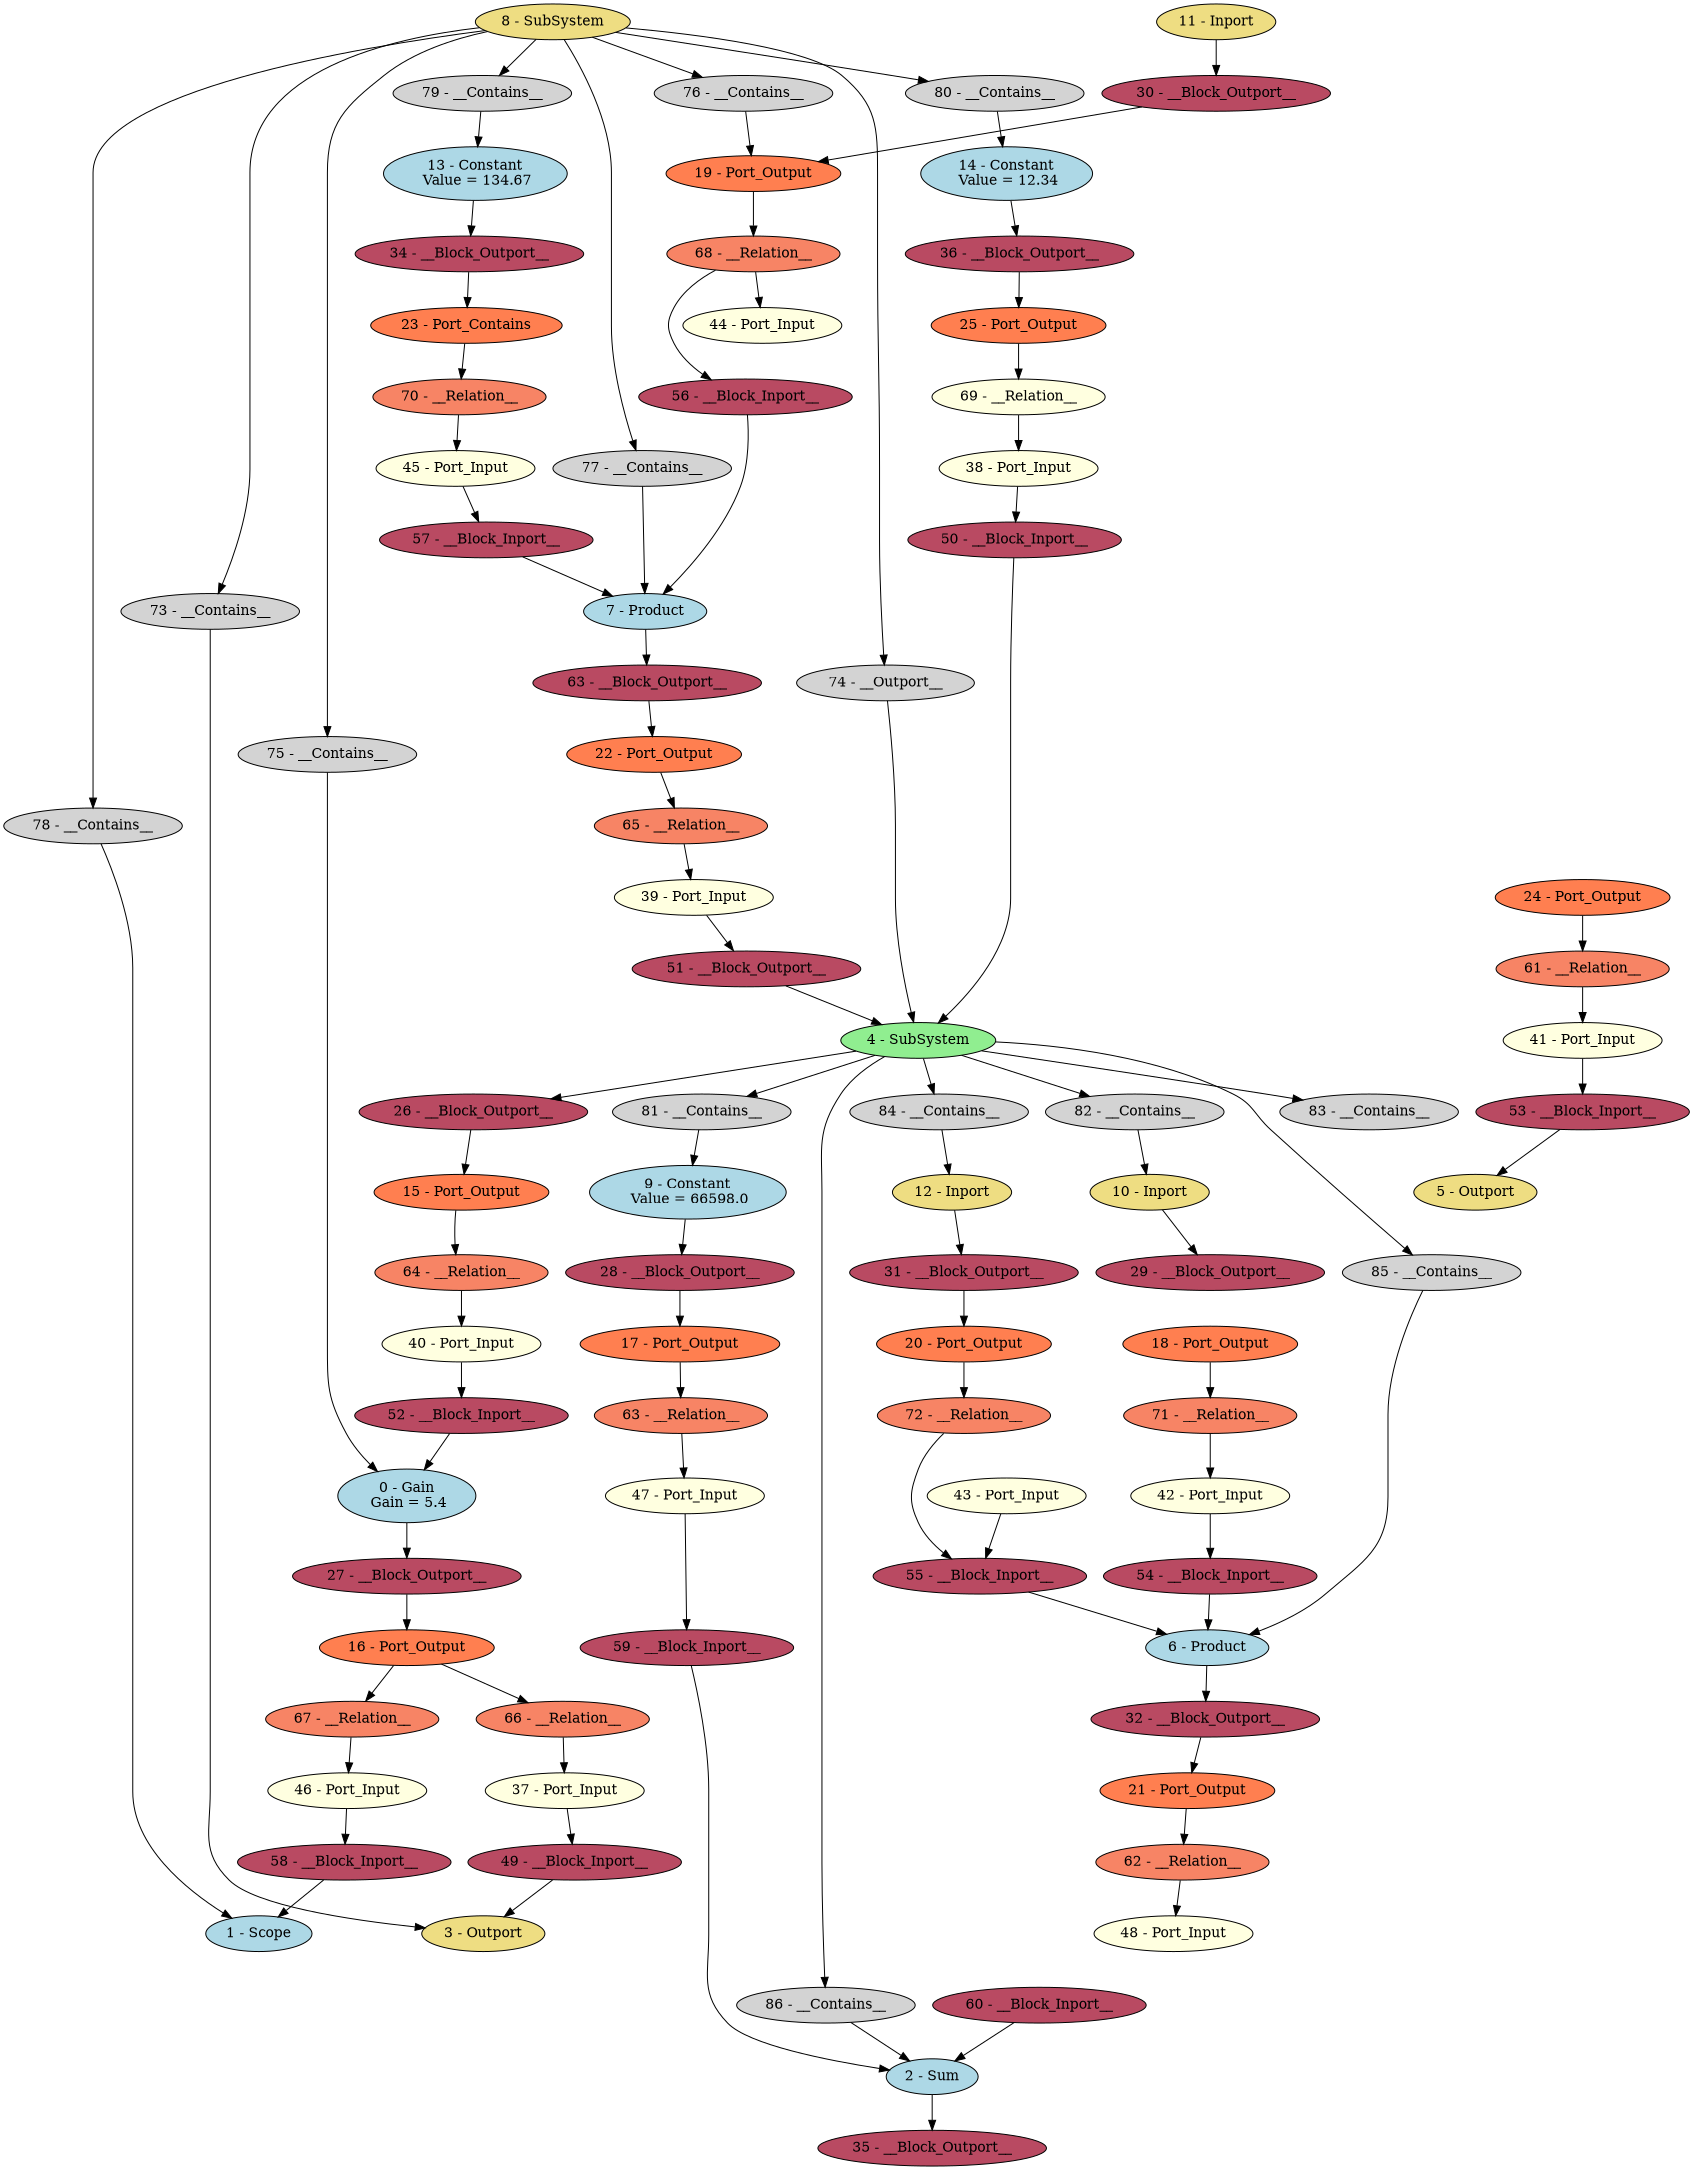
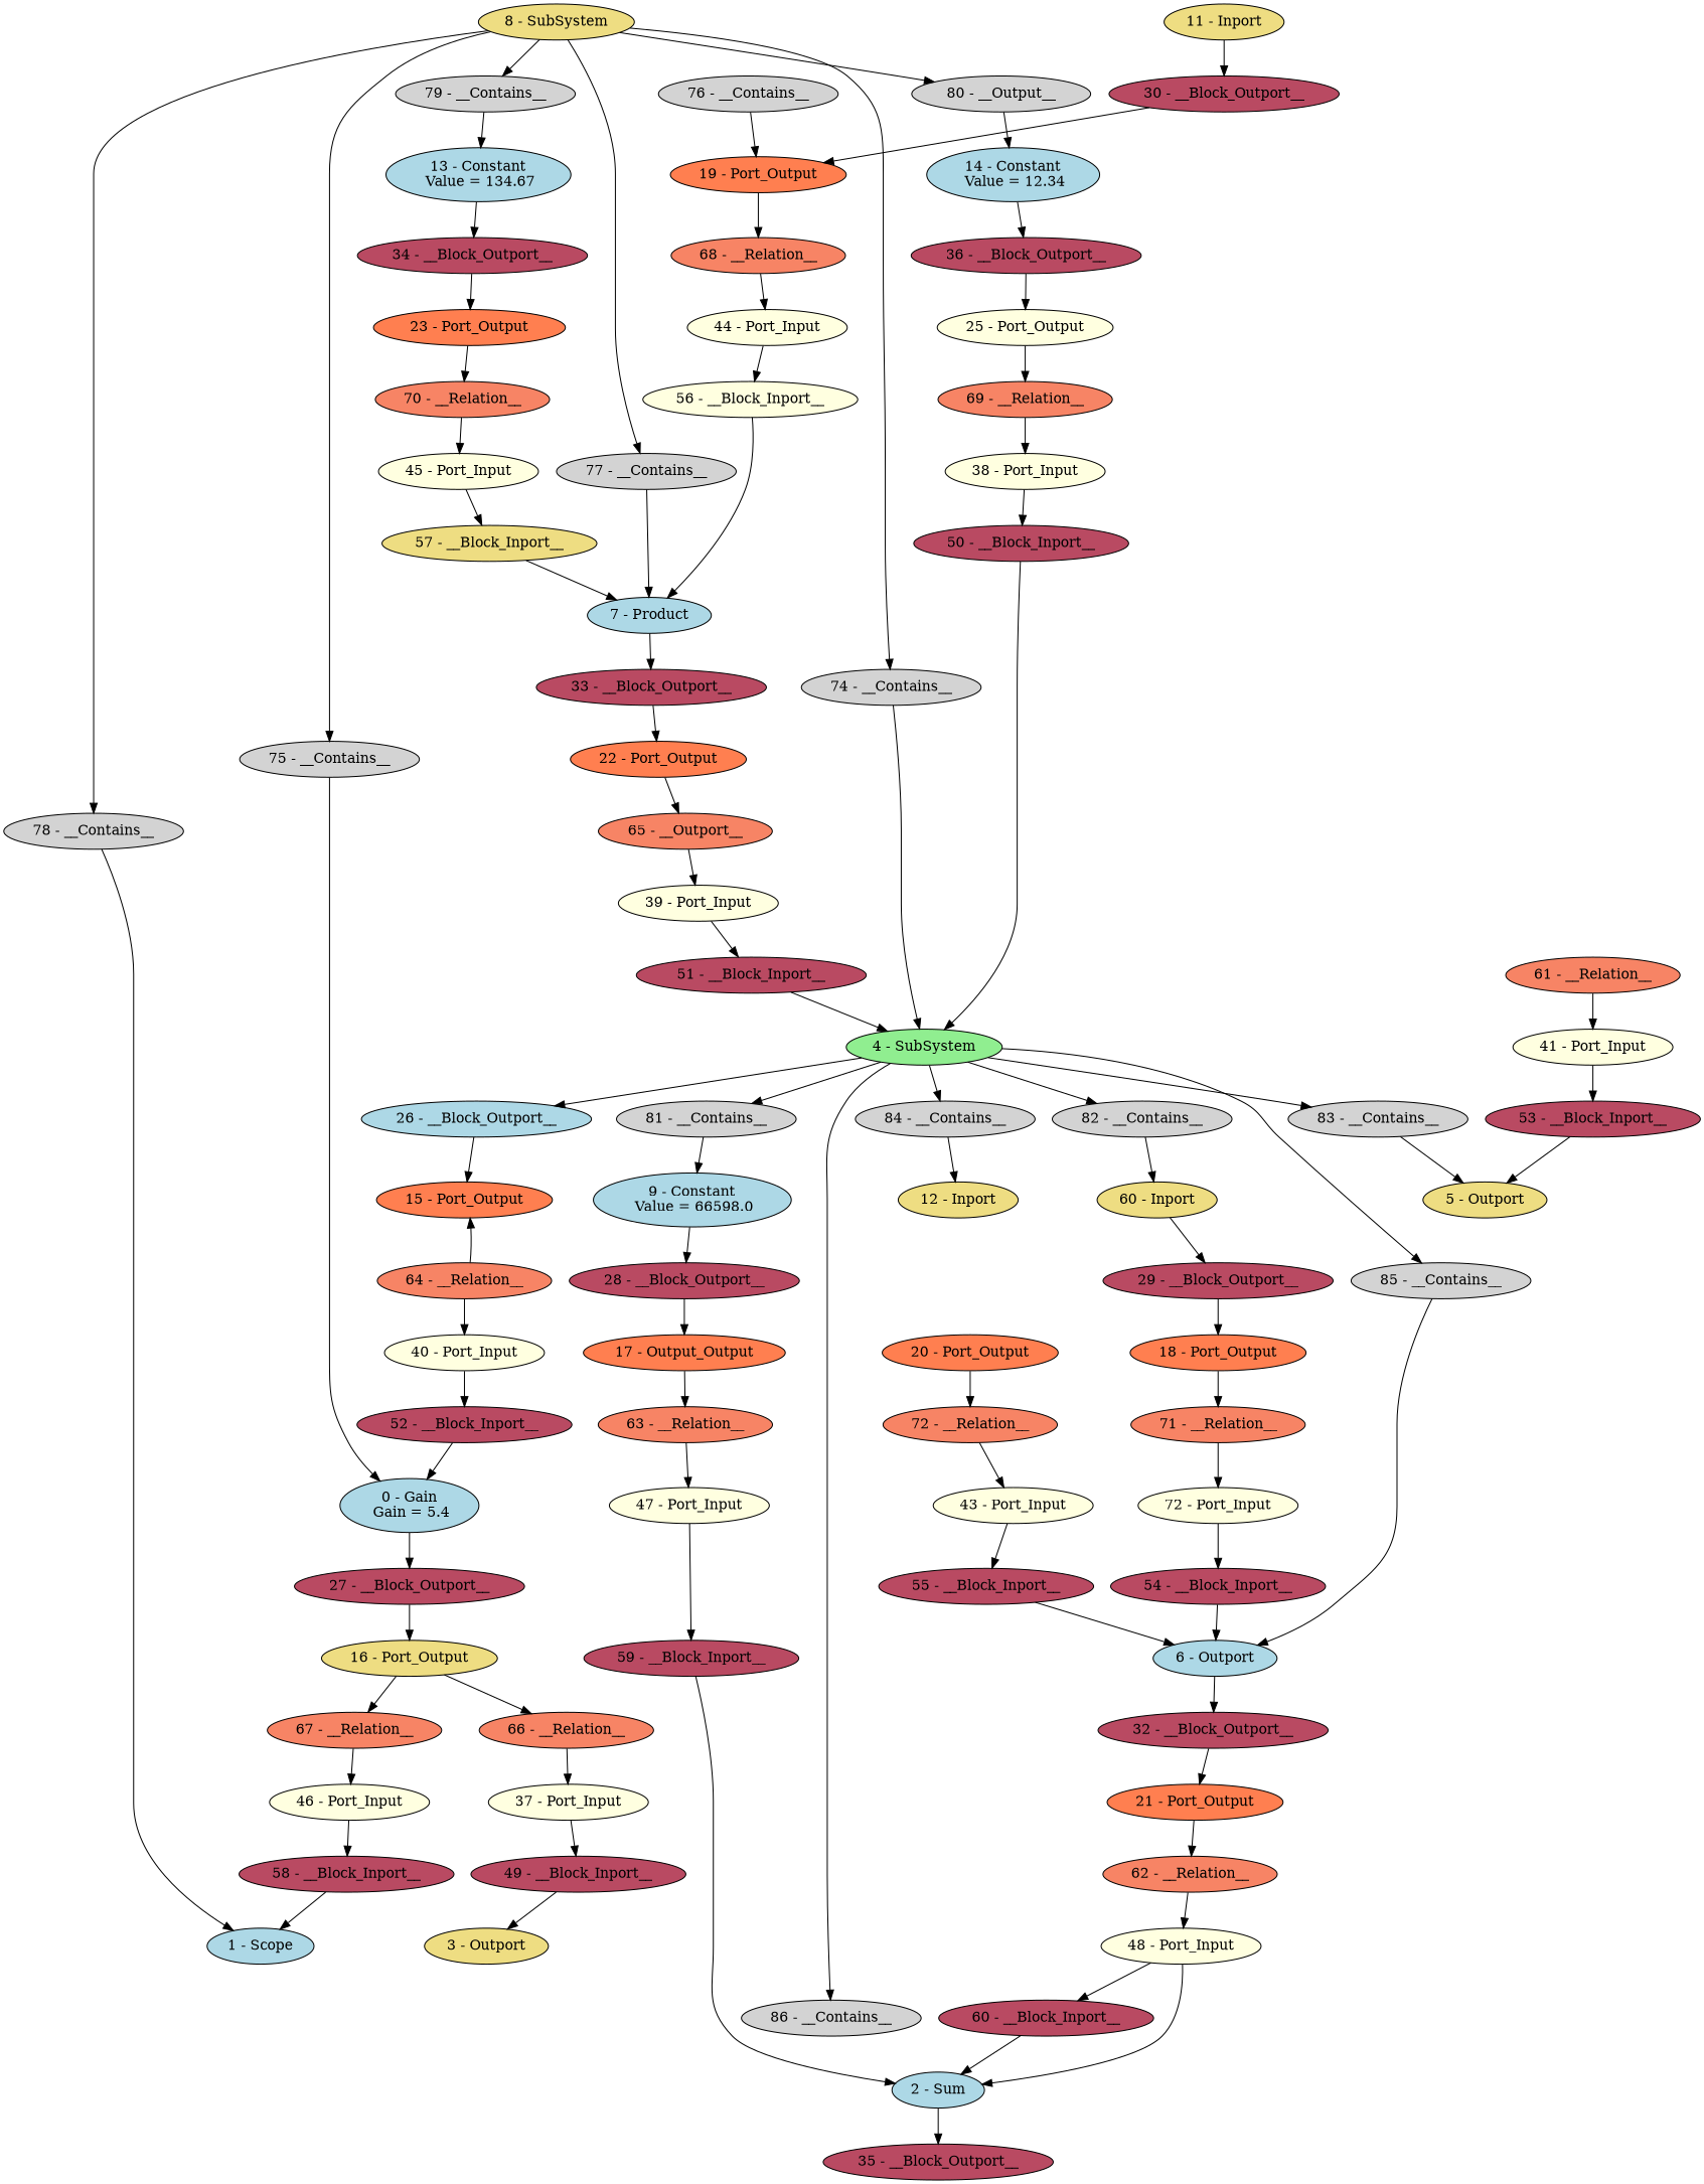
  digraph {
    node [fillcolor="#b94a62" style=filled]
    "0 - Gain\n Gain = 5.4" [fillcolor=lightblue]
    "27 - __Block_Outport__"
-   "16 - Port_Output" [fillcolor=coral]
+   "16 - Port_Output" [fillcolor=lightgoldenrod]
    "1 - Scope" [fillcolor=lightblue]
    "2 - Sum" [fillcolor=lightblue]
    "35 - __Block_Outport__"
    "3 - Outport" [fillcolor=lightgoldenrod]
    "4 - SubSystem" [fillcolor=lightgreen]
-   "26 - __Block_Outport__"
+   "26 - __Block_Outport__" [fillcolor=lightblue]
    "81 - __Contains__" [fillcolor=lightgray]
    "82 - __Contains__" [fillcolor=lightgray]
    "83 - __Contains__" [fillcolor=lightgray]
    "84 - __Contains__" [fillcolor=lightgray]
    "85 - __Contains__" [fillcolor=lightgray]
    "86 - __Contains__" [fillcolor=lightgray]
    "15 - Port_Output" [fillcolor=coral]
    "9 - Constant\n Value = 66598.0" [fillcolor=lightblue]
-   "10 - Inport" [fillcolor=lightgoldenrod]
+   "10 - Inport" [fillcolor=lightgoldenrod label="60 - Inport"]
    "5 - Outport" [fillcolor=lightgoldenrod]
    "12 - Inport" [fillcolor=lightgoldenrod]
-   "6 - Product" [fillcolor=lightblue]
+   "6 - Product" [fillcolor=lightblue label="6 - Outport"]
    "32 - __Block_Outport__"
    "21 - Port_Output" [fillcolor=coral]
    "7 - Product" [fillcolor=lightblue]
-   "33 - __Block_Outport__" [label="63 - __Block_Outport__"]
+   "33 - __Block_Outport__"
    "22 - Port_Output" [fillcolor=coral]
    "8 - SubSystem" [fillcolor=lightgoldenrod]
-   "73 - __Contains__" [fillcolor=lightgray]
-   "74 - __Contains__" [fillcolor=lightgray label="74 - __Outport__"]
+   "74 - __Contains__" [fillcolor=lightgray]
    "75 - __Contains__" [fillcolor=lightgray]
    "76 - __Contains__" [fillcolor=lightgray]
    "77 - __Contains__" [fillcolor=lightgray]
    "78 - __Contains__" [fillcolor=lightgray]
    "79 - __Contains__" [fillcolor=lightgray]
-   "80 - __Contains__" [fillcolor=lightgray]
+   "80 - __Contains__" [fillcolor=lightgray label="80 - __Output__"]
    "19 - Port_Output" [fillcolor=coral]
    "13 - Constant\n Value = 134.67" [fillcolor=lightblue]
    "14 - Constant\n Value = 12.34" [fillcolor=lightblue]
    "28 - __Block_Outport__"
-   "17 - Port_Output" [fillcolor=coral]
+   "17 - Port_Output" [fillcolor=coral label="17 - Output_Output"]
    "29 - __Block_Outport__"
    "18 - Port_Output" [fillcolor=coral]
    "11 - Inport" [fillcolor=lightgoldenrod]
    "30 - __Block_Outport__"
-   "31 - __Block_Outport__"
    "20 - Port_Output" [fillcolor=coral]
    "34 - __Block_Outport__"
-   "23 - Port_Output" [fillcolor=coral label="23 - Port_Contains"]
+   "23 - Port_Output" [fillcolor=coral]
    "36 - __Block_Outport__"
-   "25 - Port_Output" [fillcolor=coral]
+   "25 - Port_Output" [fillcolor=lightyellow]
    "64 - __Relation__" [fillcolor="#f78465"]
    "40 - Port_Input" [fillcolor=lightyellow]
    "66 - __Relation__" [fillcolor="#f78465"]
    "67 - __Relation__" [fillcolor="#f78465"]
    "37 - Port_Input" [fillcolor=lightyellow]
    "46 - Port_Input" [fillcolor=lightyellow]
    "63 - __Relation__" [fillcolor="#f78465"]
    "47 - Port_Input" [fillcolor=lightyellow]
    "71 - __Relation__" [fillcolor="#f78465"]
-   "42 - Port_Input" [fillcolor=lightyellow]
+   "42 - Port_Input" [fillcolor=lightyellow label="72 - Port_Input"]
    "68 - __Relation__" [fillcolor="#f78465"]
    "44 - Port_Input" [fillcolor=lightyellow]
    "72 - __Relation__" [fillcolor="#f78465"]
    "43 - Port_Input" [fillcolor=lightyellow]
    "62 - __Relation__" [fillcolor="#f78465"]
    "48 - Port_Input" [fillcolor=lightyellow]
-   "65 - __Relation__" [fillcolor="#f78465"]
+   "65 - __Relation__" [fillcolor="#f78465" label="65 - __Outport__"]
    "39 - Port_Input" [fillcolor=lightyellow]
    "70 - __Relation__" [fillcolor="#f78465"]
    "45 - Port_Input" [fillcolor=lightyellow]
-   "24 - Port_Output" [fillcolor=coral]
    "61 - __Relation__" [fillcolor="#f78465"]
    "41 - Port_Input" [fillcolor=lightyellow]
-   "69 - __Relation__" [fillcolor=lightyellow]
+   "69 - __Relation__" [fillcolor="#f78465"]
    "38 - Port_Input" [fillcolor=lightyellow]
    "49 - __Block_Inport__"
    "50 - __Block_Inport__"
-   "51 - __Block_Inport__" [label="51 - __Block_Outport__"]
+   "51 - __Block_Inport__"
    "52 - __Block_Inport__"
    "53 - __Block_Inport__"
    "54 - __Block_Inport__"
    "55 - __Block_Inport__"
-   "56 - __Block_Inport__"
-   "57 - __Block_Inport__"
+   "56 - __Block_Inport__" [fillcolor=lightyellow]
+   "57 - __Block_Inport__" [fillcolor=lightgoldenrod]
    "58 - __Block_Inport__"
    "59 - __Block_Inport__"
    "60 - __Block_Inport__"
    "0 - Gain\n Gain = 5.4" -> "27 - __Block_Outport__"
    "27 - __Block_Outport__" -> "16 - Port_Output"
    "16 - Port_Output" -> "66 - __Relation__"
    "16 - Port_Output" -> "67 - __Relation__"
    "2 - Sum" -> "35 - __Block_Outport__"
    "4 - SubSystem" -> "26 - __Block_Outport__"
    "4 - SubSystem" -> "81 - __Contains__"
    "4 - SubSystem" -> "82 - __Contains__"
    "4 - SubSystem" -> "83 - __Contains__"
    "4 - SubSystem" -> "84 - __Contains__"
    "4 - SubSystem" -> "85 - __Contains__"
    "4 - SubSystem" -> "86 - __Contains__"
    "26 - __Block_Outport__" -> "15 - Port_Output"
    "81 - __Contains__" -> "9 - Constant\n Value = 66598.0"
    "82 - __Contains__" -> "10 - Inport"
+   "83 - __Contains__" -> "5 - Outport"
    "84 - __Contains__" -> "12 - Inport"
    "85 - __Contains__" -> "6 - Product"
-   "86 - __Contains__" -> "2 - Sum"
-   "15 - Port_Output" -> "64 - __Relation__"
+   "48 - Port_Input" -> "2 - Sum"
+   "64 - __Relation__" -> "15 - Port_Output"
    "9 - Constant\n Value = 66598.0" -> "28 - __Block_Outport__"
    "10 - Inport" -> "29 - __Block_Outport__"
-   "12 - Inport" -> "31 - __Block_Outport__"
    "6 - Product" -> "32 - __Block_Outport__"
    "32 - __Block_Outport__" -> "21 - Port_Output"
    "21 - Port_Output" -> "62 - __Relation__"
    "7 - Product" -> "33 - __Block_Outport__"
    "33 - __Block_Outport__" -> "22 - Port_Output"
    "22 - Port_Output" -> "65 - __Relation__"
-   "8 - SubSystem" -> "73 - __Contains__"
    "8 - SubSystem" -> "74 - __Contains__"
    "8 - SubSystem" -> "75 - __Contains__"
-   "8 - SubSystem" -> "76 - __Contains__"
    "8 - SubSystem" -> "77 - __Contains__"
    "8 - SubSystem" -> "78 - __Contains__"
    "8 - SubSystem" -> "79 - __Contains__"
    "8 - SubSystem" -> "80 - __Contains__"
-   "73 - __Contains__" -> "3 - Outport"
    "74 - __Contains__" -> "4 - SubSystem"
    "75 - __Contains__" -> "0 - Gain\n Gain = 5.4"
    "76 - __Contains__" -> "19 - Port_Output"
    "77 - __Contains__" -> "7 - Product"
    "78 - __Contains__" -> "1 - Scope"
    "79 - __Contains__" -> "13 - Constant\n Value = 134.67"
    "80 - __Contains__" -> "14 - Constant\n Value = 12.34"
    "19 - Port_Output" -> "68 - __Relation__"
    "13 - Constant\n Value = 134.67" -> "34 - __Block_Outport__"
    "14 - Constant\n Value = 12.34" -> "36 - __Block_Outport__"
    "28 - __Block_Outport__" -> "17 - Port_Output"
    "17 - Port_Output" -> "63 - __Relation__"
+   "29 - __Block_Outport__" -> "18 - Port_Output"
    "18 - Port_Output" -> "71 - __Relation__"
    "11 - Inport" -> "30 - __Block_Outport__"
    "30 - __Block_Outport__" -> "19 - Port_Output"
-   "31 - __Block_Outport__" -> "20 - Port_Output"
    "20 - Port_Output" -> "72 - __Relation__"
    "34 - __Block_Outport__" -> "23 - Port_Output"
    "23 - Port_Output" -> "70 - __Relation__"
    "36 - __Block_Outport__" -> "25 - Port_Output"
    "25 - Port_Output" -> "69 - __Relation__"
    "64 - __Relation__" -> "40 - Port_Input"
    "40 - Port_Input" -> "52 - __Block_Inport__"
    "66 - __Relation__" -> "37 - Port_Input"
    "67 - __Relation__" -> "46 - Port_Input"
    "37 - Port_Input" -> "49 - __Block_Inport__"
    "46 - Port_Input" -> "58 - __Block_Inport__"
    "63 - __Relation__" -> "47 - Port_Input"
    "47 - Port_Input" -> "59 - __Block_Inport__"
    "71 - __Relation__" -> "42 - Port_Input"
    "42 - Port_Input" -> "54 - __Block_Inport__"
    "68 - __Relation__" -> "44 - Port_Input"
-   "68 - __Relation__" -> "56 - __Block_Inport__"
-   "72 - __Relation__" -> "55 - __Block_Inport__"
+   "44 - Port_Input" -> "56 - __Block_Inport__"
+   "72 - __Relation__" -> "43 - Port_Input"
    "43 - Port_Input" -> "55 - __Block_Inport__"
    "62 - __Relation__" -> "48 - Port_Input"
+   "48 - Port_Input" -> "60 - __Block_Inport__"
    "65 - __Relation__" -> "39 - Port_Input"
    "39 - Port_Input" -> "51 - __Block_Inport__"
    "70 - __Relation__" -> "45 - Port_Input"
    "45 - Port_Input" -> "57 - __Block_Inport__"
-   "24 - Port_Output" -> "61 - __Relation__"
    "61 - __Relation__" -> "41 - Port_Input"
    "41 - Port_Input" -> "53 - __Block_Inport__"
    "69 - __Relation__" -> "38 - Port_Input"
    "38 - Port_Input" -> "50 - __Block_Inport__"
    "49 - __Block_Inport__" -> "3 - Outport"
    "50 - __Block_Inport__" -> "4 - SubSystem"
    "51 - __Block_Inport__" -> "4 - SubSystem"
    "52 - __Block_Inport__" -> "0 - Gain\n Gain = 5.4"
    "53 - __Block_Inport__" -> "5 - Outport"
    "54 - __Block_Inport__" -> "6 - Product"
    "55 - __Block_Inport__" -> "6 - Product"
    "56 - __Block_Inport__" -> "7 - Product"
    "57 - __Block_Inport__" -> "7 - Product"
    "58 - __Block_Inport__" -> "1 - Scope"
    "59 - __Block_Inport__" -> "2 - Sum"
    "60 - __Block_Inport__" -> "2 - Sum"
  }
